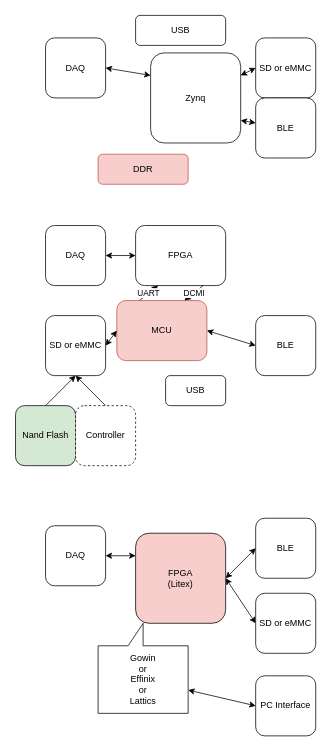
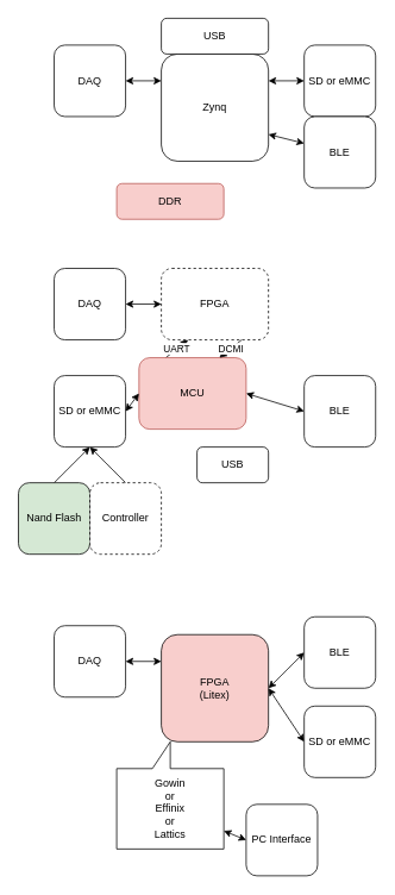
  <mxCell id="0" />
  <mxCell id="1" parent="0" />
  <mxCell id="2" style="edgeStyle=none;html=1;exitX=1;exitY=0.5;exitDx=0;exitDy=0;entryX=0;entryY=0.5;entryDx=0;entryDy=0;startArrow=classic;startFill=1;" edge="1" parent="1" source="3" target="6"><mxGeometry relative="1" as="geometry" /></mxCell>
  <mxCell id="3" value="FPGA&lt;br&gt;(Litex)" style="rounded=1;whiteSpace=wrap;html=1;fillColor=#f8cecc;" vertex="1" parent="1"><mxGeometry x="180" y="710" width="120" height="120" as="geometry" /></mxCell>
  <mxCell id="4" style="edgeStyle=none;html=1;exitX=0;exitY=0.5;exitDx=0;exitDy=0;entryX=1;entryY=0.5;entryDx=0;entryDy=0;startArrow=classic;startFill=1;" edge="1" parent="1" source="5" target="3"><mxGeometry relative="1" as="geometry" /></mxCell>
  <mxCell id="5" value="SD or eMMC" style="rounded=1;whiteSpace=wrap;html=1;" vertex="1" parent="1"><mxGeometry x="340" y="790" width="80" height="80" as="geometry" /></mxCell>
  <mxCell id="6" value="BLE" style="rounded=1;whiteSpace=wrap;html=1;" vertex="1" parent="1"><mxGeometry x="340" y="690" width="80" height="80" as="geometry" /></mxCell>
  <mxCell id="7" value="Gowin&lt;br&gt;or&lt;br&gt;Effinix&lt;br&gt;or&lt;br&gt;Lattics" style="shape=callout;whiteSpace=wrap;html=1;perimeter=calloutPerimeter;direction=west;" vertex="1" parent="1"><mxGeometry x="130" y="830" width="120" height="120" as="geometry" /></mxCell>
  <mxCell id="8" style="edgeStyle=none;html=1;exitX=0;exitY=0.25;exitDx=0;exitDy=0;entryX=1;entryY=0.5;entryDx=0;entryDy=0;startArrow=classic;startFill=1;" edge="1" parent="1" source="11" target="16"><mxGeometry relative="1" as="geometry" /></mxCell>
  <mxCell id="9" style="edgeStyle=none;html=1;exitX=1;exitY=0.25;exitDx=0;exitDy=0;entryX=0;entryY=0.5;entryDx=0;entryDy=0;startArrow=classic;startFill=1;" edge="1" parent="1" source="11" target="12"><mxGeometry relative="1" as="geometry" /></mxCell>
  <mxCell id="10" style="edgeStyle=none;html=1;exitX=1;exitY=0.75;exitDx=0;exitDy=0;startArrow=classic;startFill=1;" edge="1" parent="1" source="11" target="13"><mxGeometry relative="1" as="geometry" /></mxCell>
- <mxCell id="11" value="Zynq" style="rounded=1;whiteSpace=wrap;html=1;" vertex="1" parent="1"><mxGeometry x="200" y="70" width="120" height="120" as="geometry" /></mxCell>
+ <mxCell id="11" value="Zynq" style="rounded=1;whiteSpace=wrap;html=1;" vertex="1" parent="1"><mxGeometry x="180" y="60" width="120" height="120" as="geometry" /></mxCell>
  <mxCell id="12" value="SD or eMMC" style="rounded=1;whiteSpace=wrap;html=1;" vertex="1" parent="1"><mxGeometry x="340" y="50" width="80" height="80" as="geometry" /></mxCell>
  <mxCell id="13" value="BLE" style="rounded=1;whiteSpace=wrap;html=1;" vertex="1" parent="1"><mxGeometry x="340" y="130" width="80" height="80" as="geometry" /></mxCell>
  <mxCell id="14" value="DDR" style="rounded=1;whiteSpace=wrap;html=1;fillColor=#f8cecc;strokeColor=#b85450;" vertex="1" parent="1"><mxGeometry x="130" y="205" width="120" height="40" as="geometry" /></mxCell>
  <mxCell id="15" value="USB" style="rounded=1;whiteSpace=wrap;html=1;" vertex="1" parent="1"><mxGeometry x="180" y="20" width="120" height="40" as="geometry" /></mxCell>
  <mxCell id="16" value="DAQ" style="rounded=1;whiteSpace=wrap;html=1;" vertex="1" parent="1"><mxGeometry x="60" y="50" width="80" height="80" as="geometry" /></mxCell>
- <mxCell id="17" value="FPGA" style="rounded=1;whiteSpace=wrap;html=1;" vertex="1" parent="1"><mxGeometry x="180" y="300" width="120" height="80" as="geometry" /></mxCell>
+ <mxCell id="17" value="FPGA" style="rounded=1;whiteSpace=wrap;html=1;dashed=1;" vertex="1" parent="1"><mxGeometry x="180" y="300" width="120" height="80" as="geometry" /></mxCell>
  <mxCell id="18" value="UART" style="edgeStyle=none;html=1;exitX=0.25;exitY=0;exitDx=0;exitDy=0;entryX=0.25;entryY=1;entryDx=0;entryDy=0;" edge="1" parent="1" source="19" target="17"><mxGeometry relative="1" as="geometry" /></mxCell>
  <mxCell id="19" value="MCU" style="rounded=1;whiteSpace=wrap;html=1;fillColor=#f8cecc;strokeColor=#b85450;" vertex="1" parent="1"><mxGeometry x="155" y="400" width="120" height="80" as="geometry" /></mxCell>
  <mxCell id="20" value="DCMI" style="edgeStyle=none;html=1;exitX=0.75;exitY=1;exitDx=0;exitDy=0;entryX=0.75;entryY=0;entryDx=0;entryDy=0;" edge="1" parent="1" source="17" target="19"><mxGeometry relative="1" as="geometry" /></mxCell>
  <mxCell id="21" style="edgeStyle=none;html=1;exitX=0;exitY=0.5;exitDx=0;exitDy=0;entryX=1;entryY=0.5;entryDx=0;entryDy=0;startArrow=classic;startFill=1;" edge="1" parent="1" source="22" target="19"><mxGeometry relative="1" as="geometry" /></mxCell>
  <mxCell id="22" value="BLE" style="rounded=1;whiteSpace=wrap;html=1;" vertex="1" parent="1"><mxGeometry x="340" y="420" width="80" height="80" as="geometry" /></mxCell>
  <mxCell id="23" value="SD or eMMC" style="rounded=1;whiteSpace=wrap;html=1;" vertex="1" parent="1"><mxGeometry x="60" y="420" width="80" height="80" as="geometry" /></mxCell>
  <mxCell id="24" style="edgeStyle=none;html=1;exitX=0;exitY=0.5;exitDx=0;exitDy=0;entryX=1;entryY=0.5;entryDx=0;entryDy=0;startArrow=classic;startFill=1;" edge="1" parent="1" source="19" target="23"><mxGeometry relative="1" as="geometry" /></mxCell>
  <mxCell id="25" style="edgeStyle=none;html=1;exitX=0.5;exitY=0;exitDx=0;exitDy=0;entryX=0.5;entryY=1;entryDx=0;entryDy=0;" edge="1" parent="1" source="26" target="23"><mxGeometry relative="1" as="geometry" /></mxCell>
  <mxCell id="26" value="Nand Flash" style="rounded=1;whiteSpace=wrap;html=1;fillColor=#d5e8d4;" vertex="1" parent="1"><mxGeometry x="20" y="540" width="80" height="80" as="geometry" /></mxCell>
  <mxCell id="27" style="edgeStyle=none;html=1;exitX=0.5;exitY=0;exitDx=0;exitDy=0;" edge="1" parent="1" source="28"><mxGeometry relative="1" as="geometry"><mxPoint x="100" y="500" as="targetPoint" /></mxGeometry></mxCell>
  <mxCell id="28" value="Controller" style="rounded=1;whiteSpace=wrap;html=1;dashed=1;" vertex="1" parent="1"><mxGeometry x="100" y="540" width="80" height="80" as="geometry" /></mxCell>
  <mxCell id="29" value="USB" style="rounded=1;whiteSpace=wrap;html=1;" vertex="1" parent="1"><mxGeometry x="220" y="500" width="80" height="40" as="geometry" /></mxCell>
  <mxCell id="30" style="edgeStyle=none;html=1;exitX=1;exitY=0.5;exitDx=0;exitDy=0;entryX=0;entryY=0.5;entryDx=0;entryDy=0;startArrow=classic;startFill=1;" edge="1" parent="1" source="31" target="17"><mxGeometry relative="1" as="geometry" /></mxCell>
  <mxCell id="31" value="DAQ" style="rounded=1;whiteSpace=wrap;html=1;" vertex="1" parent="1"><mxGeometry x="60" y="300" width="80" height="80" as="geometry" /></mxCell>
  <mxCell id="32" style="edgeStyle=none;html=1;exitX=1;exitY=0.5;exitDx=0;exitDy=0;entryX=0;entryY=0.25;entryDx=0;entryDy=0;startArrow=classic;startFill=1;" edge="1" parent="1" source="33" target="3"><mxGeometry relative="1" as="geometry" /></mxCell>
  <mxCell id="33" value="DAQ" style="rounded=1;whiteSpace=wrap;html=1;" vertex="1" parent="1"><mxGeometry x="60" y="700" width="80" height="80" as="geometry" /></mxCell>
  <mxCell id="34" style="edgeStyle=none;html=1;exitX=0;exitY=0.5;exitDx=0;exitDy=0;startArrow=classic;startFill=1;" edge="1" parent="1" source="35" target="7"><mxGeometry relative="1" as="geometry" /></mxCell>
- <mxCell id="35" value="PC Interface" style="rounded=1;whiteSpace=wrap;html=1;" vertex="1" parent="1"><mxGeometry x="340" y="900" width="80" height="80" as="geometry" /></mxCell>
+ <mxCell id="35" value="PC Interface" style="rounded=1;whiteSpace=wrap;html=1;" vertex="1" parent="1"><mxGeometry x="275" y="900" width="80" height="80" as="geometry" /></mxCell>
